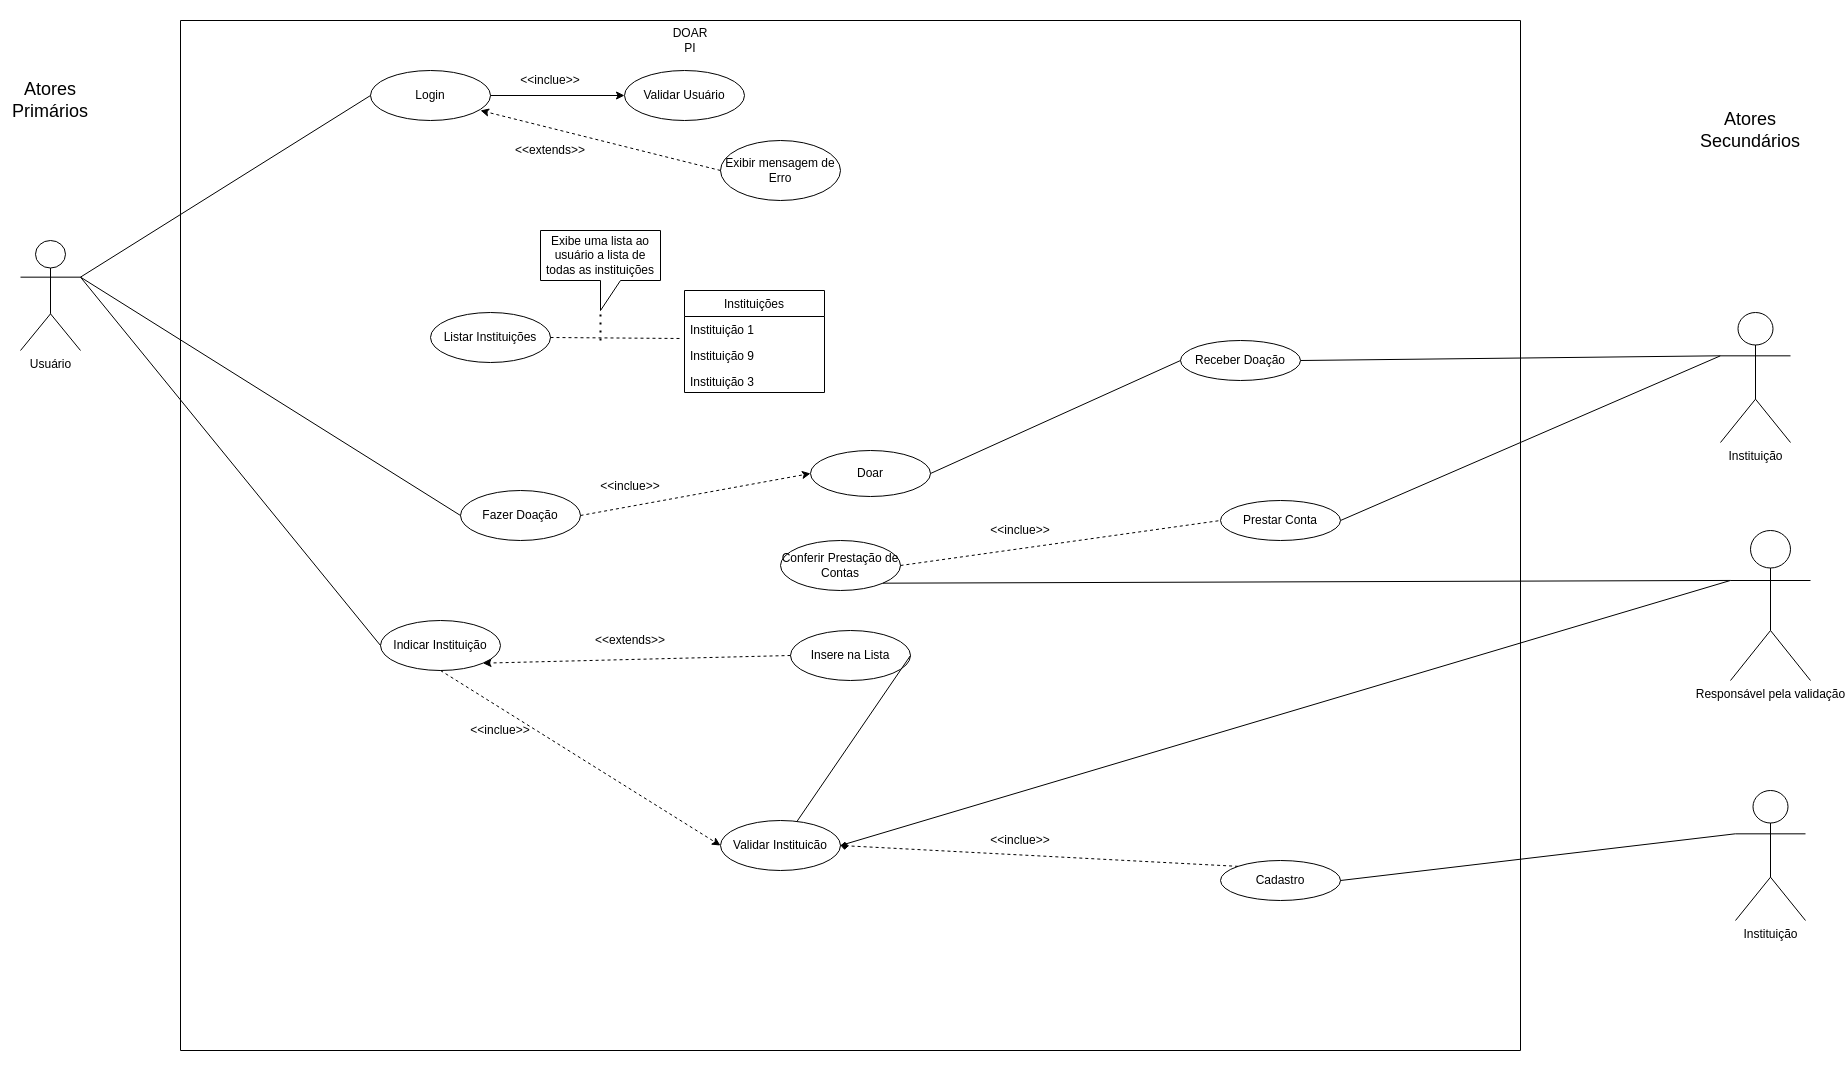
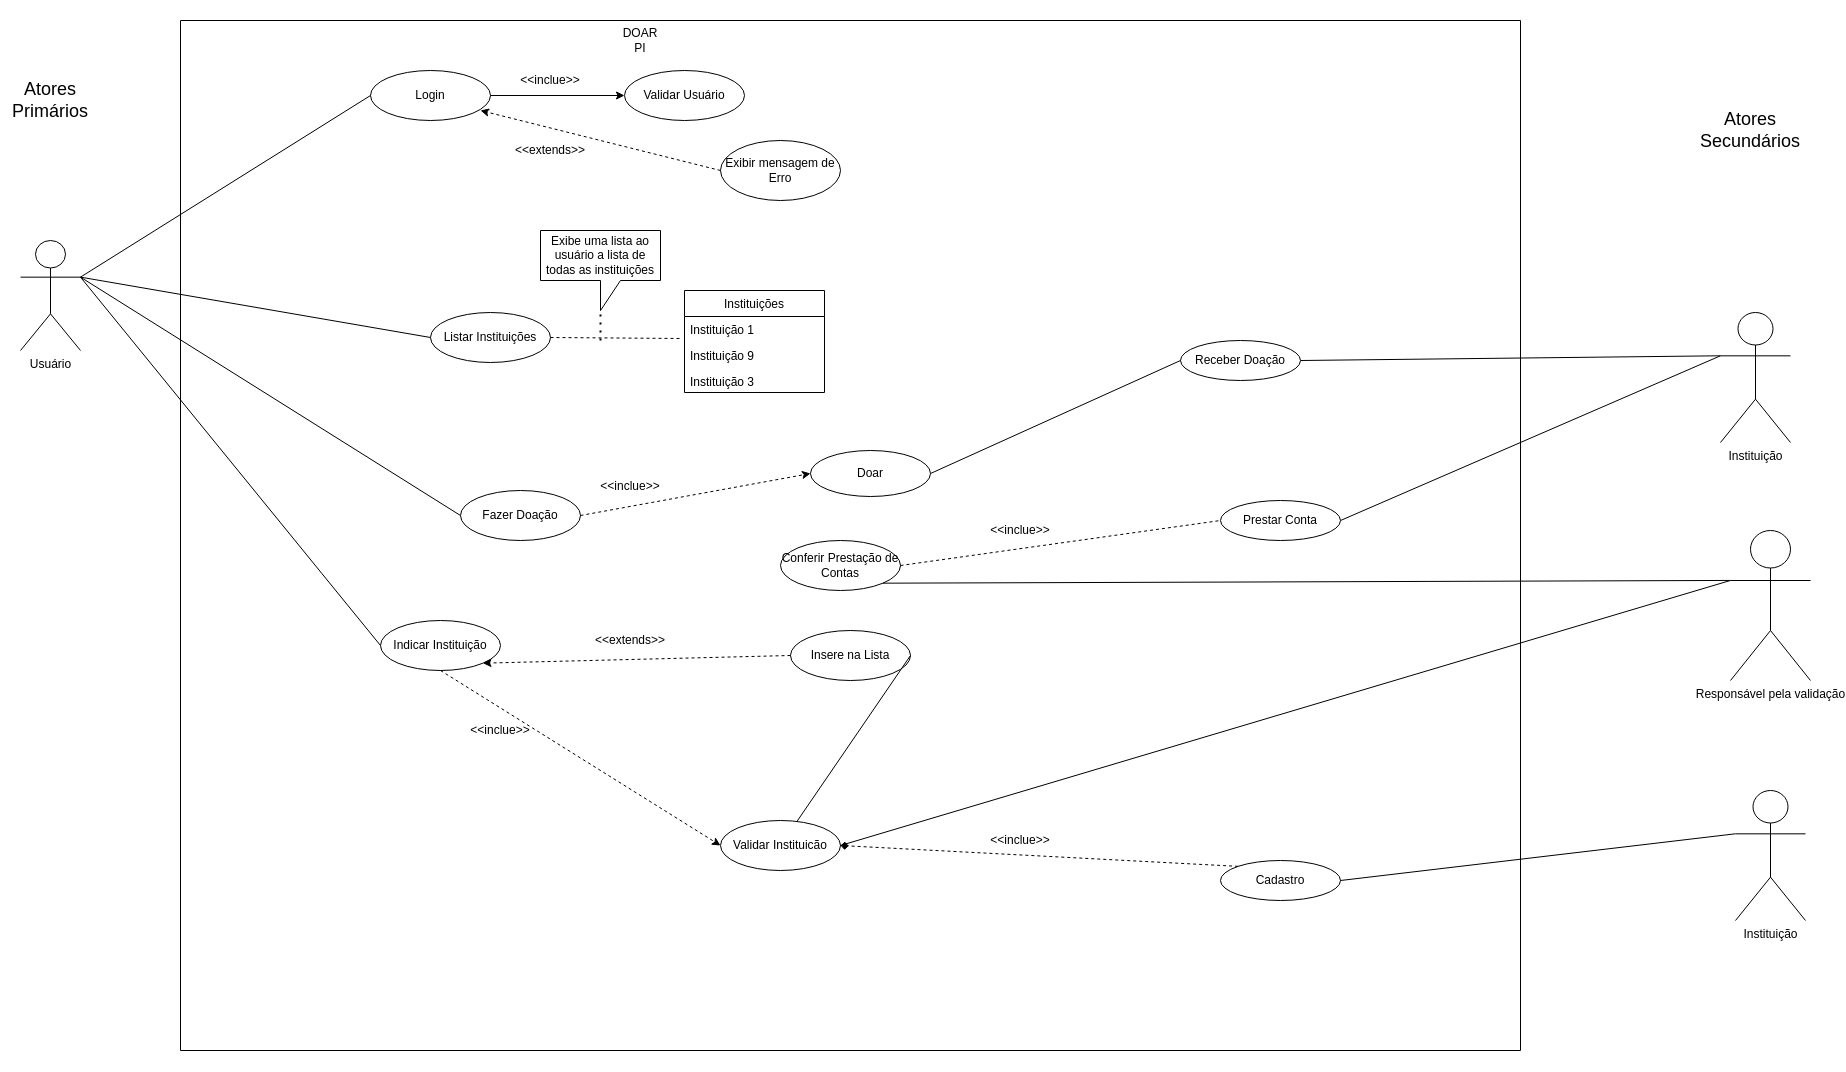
  <mxCell id="0" />
  <mxCell id="1" parent="0" />
  <mxCell id="2" value="Usuário" style="shape=umlActor;verticalLabelPosition=bottom;verticalAlign=top;html=1;outlineConnect=0;" vertex="1" parent="1"><mxGeometry x="20" y="240" width="60" height="110" as="geometry" /></mxCell>
  <mxCell id="3" value="Login" style="ellipse;whiteSpace=wrap;html=1;" vertex="1" parent="1"><mxGeometry x="370" y="70" width="120" height="50" as="geometry" /></mxCell>
  <mxCell id="4" value="" style="endArrow=none;html=1;exitX=1;exitY=0.333;exitDx=0;exitDy=0;exitPerimeter=0;entryX=0;entryY=0.5;entryDx=0;entryDy=0;" edge="1" parent="1" source="2" target="3"><mxGeometry width="50" height="50" relative="1" as="geometry"><mxPoint x="420" y="560" as="sourcePoint" /><mxPoint x="470" y="510" as="targetPoint" /></mxGeometry></mxCell>
  <mxCell id="5" value="Listar Instituições" style="ellipse;whiteSpace=wrap;html=1;" vertex="1" parent="1"><mxGeometry x="430" y="312" width="120" height="50" as="geometry" /></mxCell>
+ <mxCell id="6" value="" style="endArrow=none;html=1;entryX=0;entryY=0.5;entryDx=0;entryDy=0;exitX=1;exitY=0.333;exitDx=0;exitDy=0;exitPerimeter=0;" edge="1" parent="1" source="2" target="5"><mxGeometry width="50" height="50" relative="1" as="geometry"><mxPoint x="430" y="580" as="sourcePoint" /><mxPoint x="480" y="530" as="targetPoint" /></mxGeometry></mxCell>
  <mxCell id="7" value="Fazer Doação" style="ellipse;whiteSpace=wrap;html=1;" vertex="1" parent="1"><mxGeometry x="460" y="490" width="120" height="50" as="geometry" /></mxCell>
  <mxCell id="8" value="" style="endArrow=none;html=1;entryX=0;entryY=0.5;entryDx=0;entryDy=0;exitX=1;exitY=0.333;exitDx=0;exitDy=0;exitPerimeter=0;" edge="1" parent="1" source="2" target="7"><mxGeometry width="50" height="50" relative="1" as="geometry"><mxPoint x="420" y="600" as="sourcePoint" /><mxPoint x="470" y="550" as="targetPoint" /></mxGeometry></mxCell>
  <mxCell id="9" value="Indicar Instituição" style="ellipse;whiteSpace=wrap;html=1;" vertex="1" parent="1"><mxGeometry x="380" y="620" width="120" height="50" as="geometry" /></mxCell>
  <mxCell id="10" value="" style="endArrow=none;html=1;entryX=0;entryY=0.5;entryDx=0;entryDy=0;exitX=1;exitY=0.333;exitDx=0;exitDy=0;exitPerimeter=0;" edge="1" parent="1" source="2" target="9"><mxGeometry width="50" height="50" relative="1" as="geometry"><mxPoint x="420" y="600" as="sourcePoint" /><mxPoint x="470" y="550" as="targetPoint" /></mxGeometry></mxCell>
  <mxCell id="11" value="" style="endArrow=none;html=1;entryX=-0.021;entryY=0.846;entryDx=0;entryDy=0;entryPerimeter=0;exitX=1;exitY=0.5;exitDx=0;exitDy=0;dashed=1;" edge="1" parent="1" source="5" target="30"><mxGeometry width="50" height="50" relative="1" as="geometry"><mxPoint x="660" y="440" as="sourcePoint" /><mxPoint x="710" y="390" as="targetPoint" /></mxGeometry></mxCell>
  <mxCell id="12" value="Instituição" style="shape=umlActor;verticalLabelPosition=bottom;verticalAlign=top;html=1;outlineConnect=0;" vertex="1" parent="1"><mxGeometry x="1720" y="312" width="70" height="130" as="geometry" /></mxCell>
  <mxCell id="13" value="" style="endArrow=none;html=1;entryX=0;entryY=0.333;entryDx=0;entryDy=0;entryPerimeter=0;exitX=1;exitY=0.5;exitDx=0;exitDy=0;" edge="1" parent="1" source="39" target="12"><mxGeometry width="50" height="50" relative="1" as="geometry"><mxPoint x="950" y="570" as="sourcePoint" /><mxPoint x="1000" y="520" as="targetPoint" /></mxGeometry></mxCell>
  <mxCell id="14" value="" style="endArrow=none;html=1;entryX=0;entryY=0.333;entryDx=0;entryDy=0;entryPerimeter=0;exitX=1;exitY=0.5;exitDx=0;exitDy=0;" edge="1" parent="1" source="38" target="12"><mxGeometry width="50" height="50" relative="1" as="geometry"><mxPoint x="950" y="620" as="sourcePoint" /><mxPoint x="1000" y="570" as="targetPoint" /></mxGeometry></mxCell>
  <mxCell id="15" value="Validar Usuário" style="ellipse;whiteSpace=wrap;html=1;" vertex="1" parent="1"><mxGeometry x="624" y="70" width="120" height="50" as="geometry" /></mxCell>
  <mxCell id="16" value="" style="endArrow=classic;html=1;entryX=0;entryY=0.5;entryDx=0;entryDy=0;exitX=1;exitY=0.5;exitDx=0;exitDy=0;dashed=0;" edge="1" parent="1" source="3" target="15"><mxGeometry width="50" height="50" relative="1" as="geometry"><mxPoint x="520" y="160" as="sourcePoint" /><mxPoint x="570" y="110" as="targetPoint" /></mxGeometry></mxCell>
  <mxCell id="17" value="&amp;lt;&amp;lt;inclue&amp;gt;&amp;gt;" style="text;html=1;strokeColor=none;fillColor=none;align=center;verticalAlign=middle;whiteSpace=wrap;rounded=0;" vertex="1" parent="1"><mxGeometry x="530" y="70" width="40" height="20" as="geometry" /></mxCell>
  <mxCell id="18" value="" style="endArrow=classic;html=1;entryX=0;entryY=0.5;entryDx=0;entryDy=0;exitX=1;exitY=0.5;exitDx=0;exitDy=0;dashed=1;" edge="1" parent="1" source="7" target="34"><mxGeometry width="50" height="50" relative="1" as="geometry"><mxPoint x="700" y="520" as="sourcePoint" /><mxPoint x="750" y="470" as="targetPoint" /></mxGeometry></mxCell>
  <mxCell id="19" value="Responsável pela validação" style="shape=umlActor;verticalLabelPosition=bottom;verticalAlign=top;html=1;outlineConnect=0;" vertex="1" parent="1"><mxGeometry x="1730" y="530" width="80" height="150" as="geometry" /></mxCell>
  <mxCell id="20" value="" style="endArrow=classic;html=1;dashed=1;exitX=0.5;exitY=1;exitDx=0;exitDy=0;entryX=0;entryY=0.5;entryDx=0;entryDy=0;" edge="1" parent="1" source="9" target="33"><mxGeometry width="50" height="50" relative="1" as="geometry"><mxPoint x="600" y="670" as="sourcePoint" /><mxPoint x="650" y="620" as="targetPoint" /></mxGeometry></mxCell>
  <mxCell id="21" value="" style="swimlane;startSize=0;" vertex="1" parent="1"><mxGeometry x="180" y="20" width="1340" height="1030" as="geometry" /></mxCell>
  <mxCell id="22" value="Exibir mensagem de Erro" style="ellipse;whiteSpace=wrap;html=1;" vertex="1" parent="21"><mxGeometry x="540" y="120" width="120" height="60" as="geometry" /></mxCell>
  <mxCell id="23" value="&amp;lt;&amp;lt;extends&amp;gt;&amp;gt;" style="text;html=1;strokeColor=none;fillColor=none;align=center;verticalAlign=middle;whiteSpace=wrap;rounded=0;rotation=0;" vertex="1" parent="21"><mxGeometry x="350" y="120" width="40" height="20" as="geometry" /></mxCell>
  <mxCell id="24" value="&amp;lt;&amp;lt;inclue&amp;gt;&amp;gt;" style="text;html=1;strokeColor=none;fillColor=none;align=center;verticalAlign=middle;whiteSpace=wrap;rounded=0;" vertex="1" parent="21"><mxGeometry x="300" y="700" width="40" height="20" as="geometry" /></mxCell>
  <mxCell id="25" value="Insere na Lista" style="ellipse;whiteSpace=wrap;html=1;" vertex="1" parent="21"><mxGeometry x="610" y="610" width="120" height="50" as="geometry" /></mxCell>
- <mxCell id="26" value="DOAR PI" style="text;html=1;strokeColor=none;fillColor=none;align=center;verticalAlign=middle;whiteSpace=wrap;rounded=0;" vertex="1" parent="21"><mxGeometry x="490" y="10" width="40" height="20" as="geometry" /></mxCell>
+ <mxCell id="26" value="DOAR PI" style="text;html=1;strokeColor=none;fillColor=none;align=center;verticalAlign=middle;whiteSpace=wrap;rounded=0;" vertex="1" parent="21"><mxGeometry x="440" y="10" width="40" height="20" as="geometry" /></mxCell>
  <mxCell id="27" value="&amp;lt;&amp;lt;extends&amp;gt;&amp;gt;" style="text;html=1;strokeColor=none;fillColor=none;align=center;verticalAlign=middle;whiteSpace=wrap;rounded=0;" vertex="1" parent="21"><mxGeometry x="430" y="610" width="40" height="20" as="geometry" /></mxCell>
  <mxCell id="28" value="Exibe uma lista ao usuário a lista de todas as instituições" style="shape=callout;whiteSpace=wrap;html=1;perimeter=calloutPerimeter;" vertex="1" parent="21"><mxGeometry x="360" y="210" width="120" height="80" as="geometry" /></mxCell>
  <mxCell id="29" value="Instituições" style="swimlane;fontStyle=0;childLayout=stackLayout;horizontal=1;startSize=26;horizontalStack=0;resizeParent=1;resizeParentMax=0;resizeLast=0;collapsible=1;marginBottom=0;" vertex="1" parent="21"><mxGeometry x="504" y="270" width="140" height="102" as="geometry" /></mxCell>
  <mxCell id="30" value="Instituição 1" style="text;strokeColor=none;fillColor=none;align=left;verticalAlign=top;spacingLeft=4;spacingRight=4;overflow=hidden;rotatable=0;points=[[0,0.5],[1,0.5]];portConstraint=eastwest;" vertex="1" parent="29"><mxGeometry y="26" width="140" height="26" as="geometry" /></mxCell>
  <mxCell id="31" value="Instituição 9" style="text;strokeColor=none;fillColor=none;align=left;verticalAlign=top;spacingLeft=4;spacingRight=4;overflow=hidden;rotatable=0;points=[[0,0.5],[1,0.5]];portConstraint=eastwest;" vertex="1" parent="29"><mxGeometry y="52" width="140" height="26" as="geometry" /></mxCell>
  <mxCell id="32" value="Instituição 3" style="text;strokeColor=none;fillColor=none;align=left;verticalAlign=top;spacingLeft=4;spacingRight=4;overflow=hidden;rotatable=0;points=[[0,0.5],[1,0.5]];portConstraint=eastwest;" vertex="1" parent="29"><mxGeometry y="78" width="140" height="24" as="geometry" /></mxCell>
  <mxCell id="33" value="Validar Instituicão" style="ellipse;whiteSpace=wrap;html=1;" vertex="1" parent="21"><mxGeometry x="540" y="800" width="120" height="50" as="geometry" /></mxCell>
  <mxCell id="34" value="Doar" style="ellipse;whiteSpace=wrap;html=1;" vertex="1" parent="21"><mxGeometry x="630" y="430" width="120" height="46" as="geometry" /></mxCell>
  <mxCell id="35" value="&amp;lt;&amp;lt;inclue&amp;gt;&amp;gt;" style="text;html=1;strokeColor=none;fillColor=none;align=center;verticalAlign=middle;whiteSpace=wrap;rounded=0;" vertex="1" parent="21"><mxGeometry x="430" y="456" width="40" height="20" as="geometry" /></mxCell>
  <mxCell id="36" value="Conferir Prestação de Contas" style="ellipse;whiteSpace=wrap;html=1;" vertex="1" parent="21"><mxGeometry x="600" y="520" width="120" height="50" as="geometry" /></mxCell>
  <mxCell id="37" value="" style="endArrow=none;html=1;entryX=0;entryY=0.5;entryDx=0;entryDy=0;exitX=1;exitY=0.5;exitDx=0;exitDy=0;dashed=1;" edge="1" parent="21" source="36" target="38"><mxGeometry width="50" height="50" relative="1" as="geometry"><mxPoint x="760" y="550" as="sourcePoint" /><mxPoint x="810" y="500" as="targetPoint" /></mxGeometry></mxCell>
  <mxCell id="38" value="Prestar Conta" style="ellipse;whiteSpace=wrap;html=1;" vertex="1" parent="21"><mxGeometry x="1040" y="480" width="120" height="40" as="geometry" /></mxCell>
  <mxCell id="39" value="Receber Doação" style="ellipse;whiteSpace=wrap;html=1;" vertex="1" parent="21"><mxGeometry x="1000" y="320" width="120" height="40" as="geometry" /></mxCell>
  <mxCell id="40" value="Cadastro" style="ellipse;whiteSpace=wrap;html=1;" vertex="1" parent="21"><mxGeometry x="1040" y="840" width="120" height="40" as="geometry" /></mxCell>
  <mxCell id="41" value="" style="endArrow=diamond;html=1;exitX=0;exitY=0;exitDx=0;exitDy=0;entryX=1;entryY=0.5;entryDx=0;entryDy=0;dashed=1;" edge="1" parent="21" source="40" target="33"><mxGeometry width="50" height="50" relative="1" as="geometry"><mxPoint x="970" y="630" as="sourcePoint" /><mxPoint x="1020" y="580" as="targetPoint" /></mxGeometry></mxCell>
  <mxCell id="42" value="&amp;lt;&amp;lt;inclue&amp;gt;&amp;gt;" style="text;html=1;strokeColor=none;fillColor=none;align=center;verticalAlign=middle;whiteSpace=wrap;rounded=0;" vertex="1" parent="21"><mxGeometry x="820" y="810" width="40" height="20" as="geometry" /></mxCell>
  <mxCell id="43" value="&amp;lt;&amp;lt;inclue&amp;gt;&amp;gt;" style="text;html=1;strokeColor=none;fillColor=none;align=center;verticalAlign=middle;whiteSpace=wrap;rounded=0;" vertex="1" parent="21"><mxGeometry x="820" y="500" width="40" height="20" as="geometry" /></mxCell>
  <mxCell id="44" value="" style="endArrow=none;html=1;exitX=1;exitY=0.5;exitDx=0;exitDy=0;entryX=0;entryY=0.5;entryDx=0;entryDy=0;" edge="1" parent="21" source="34" target="39"><mxGeometry width="50" height="50" relative="1" as="geometry"><mxPoint x="840" y="480" as="sourcePoint" /><mxPoint x="890" y="430" as="targetPoint" /></mxGeometry></mxCell>
  <mxCell id="45" value="" style="endArrow=none;dashed=1;html=1;dashPattern=1 3;strokeWidth=2;entryX=0;entryY=0;entryDx=60.0;entryDy=80;entryPerimeter=0;" edge="1" parent="21" target="28"><mxGeometry width="50" height="50" relative="1" as="geometry"><mxPoint x="420" y="320" as="sourcePoint" /><mxPoint x="320" y="250" as="targetPoint" /></mxGeometry></mxCell>
  <mxCell id="46" value="&lt;font style=&quot;font-size: 18px&quot;&gt;Atores Primários&lt;/font&gt;" style="text;html=1;strokeColor=none;fillColor=none;align=center;verticalAlign=middle;whiteSpace=wrap;rounded=0;" vertex="1" parent="1"><mxGeometry x="30" y="90" width="40" height="20" as="geometry" /></mxCell>
  <mxCell id="47" value="&lt;font style=&quot;font-size: 18px&quot;&gt;Atores Secundários&lt;/font&gt;" style="text;html=1;strokeColor=none;fillColor=none;align=center;verticalAlign=middle;whiteSpace=wrap;rounded=0;" vertex="1" parent="1"><mxGeometry x="1730" y="102.5" width="40" height="55" as="geometry" /></mxCell>
  <mxCell id="48" value="" style="endArrow=classic;html=1;exitX=0;exitY=0.5;exitDx=0;exitDy=0;dashed=1;" edge="1" parent="1" source="22"><mxGeometry width="50" height="50" relative="1" as="geometry"><mxPoint x="450" y="210" as="sourcePoint" /><mxPoint x="480" y="110" as="targetPoint" /></mxGeometry></mxCell>
  <mxCell id="49" value="" style="endArrow=classic;html=1;dashed=1;entryX=1;entryY=1;entryDx=0;entryDy=0;exitX=0;exitY=0.5;exitDx=0;exitDy=0;" edge="1" parent="1" source="25" target="9"><mxGeometry width="50" height="50" relative="1" as="geometry"><mxPoint x="590" y="740" as="sourcePoint" /><mxPoint x="640" y="690" as="targetPoint" /></mxGeometry></mxCell>
  <mxCell id="50" value="" style="endArrow=none;html=1;exitX=1;exitY=0.5;exitDx=0;exitDy=0;entryX=0;entryY=0.333;entryDx=0;entryDy=0;entryPerimeter=0;" edge="1" parent="1" source="33" target="19"><mxGeometry width="50" height="50" relative="1" as="geometry"><mxPoint x="1060" y="670" as="sourcePoint" /><mxPoint x="1110" y="620" as="targetPoint" /></mxGeometry></mxCell>
  <mxCell id="51" value="" style="endArrow=none;html=1;exitX=1;exitY=0.5;exitDx=0;exitDy=0;" edge="1" parent="1" source="25" target="33"><mxGeometry width="50" height="50" relative="1" as="geometry"><mxPoint x="1090" y="760" as="sourcePoint" /><mxPoint x="1140" y="710" as="targetPoint" /></mxGeometry></mxCell>
  <mxCell id="52" value="Instituição" style="shape=umlActor;verticalLabelPosition=bottom;verticalAlign=top;html=1;outlineConnect=0;" vertex="1" parent="1"><mxGeometry x="1735" y="790" width="70" height="130" as="geometry" /></mxCell>
  <mxCell id="53" value="" style="endArrow=none;html=1;exitX=1;exitY=1;exitDx=0;exitDy=0;entryX=0;entryY=0.333;entryDx=0;entryDy=0;entryPerimeter=0;" edge="1" parent="1" source="36" target="19"><mxGeometry width="50" height="50" relative="1" as="geometry"><mxPoint x="1060" y="800" as="sourcePoint" /><mxPoint x="1700" y="562" as="targetPoint" /></mxGeometry></mxCell>
  <mxCell id="54" value="" style="endArrow=none;html=1;exitX=1;exitY=0.5;exitDx=0;exitDy=0;entryX=0;entryY=0.333;entryDx=0;entryDy=0;entryPerimeter=0;" edge="1" parent="1" source="40" target="52"><mxGeometry width="50" height="50" relative="1" as="geometry"><mxPoint x="1360" y="810" as="sourcePoint" /><mxPoint x="1410" y="760" as="targetPoint" /></mxGeometry></mxCell>
